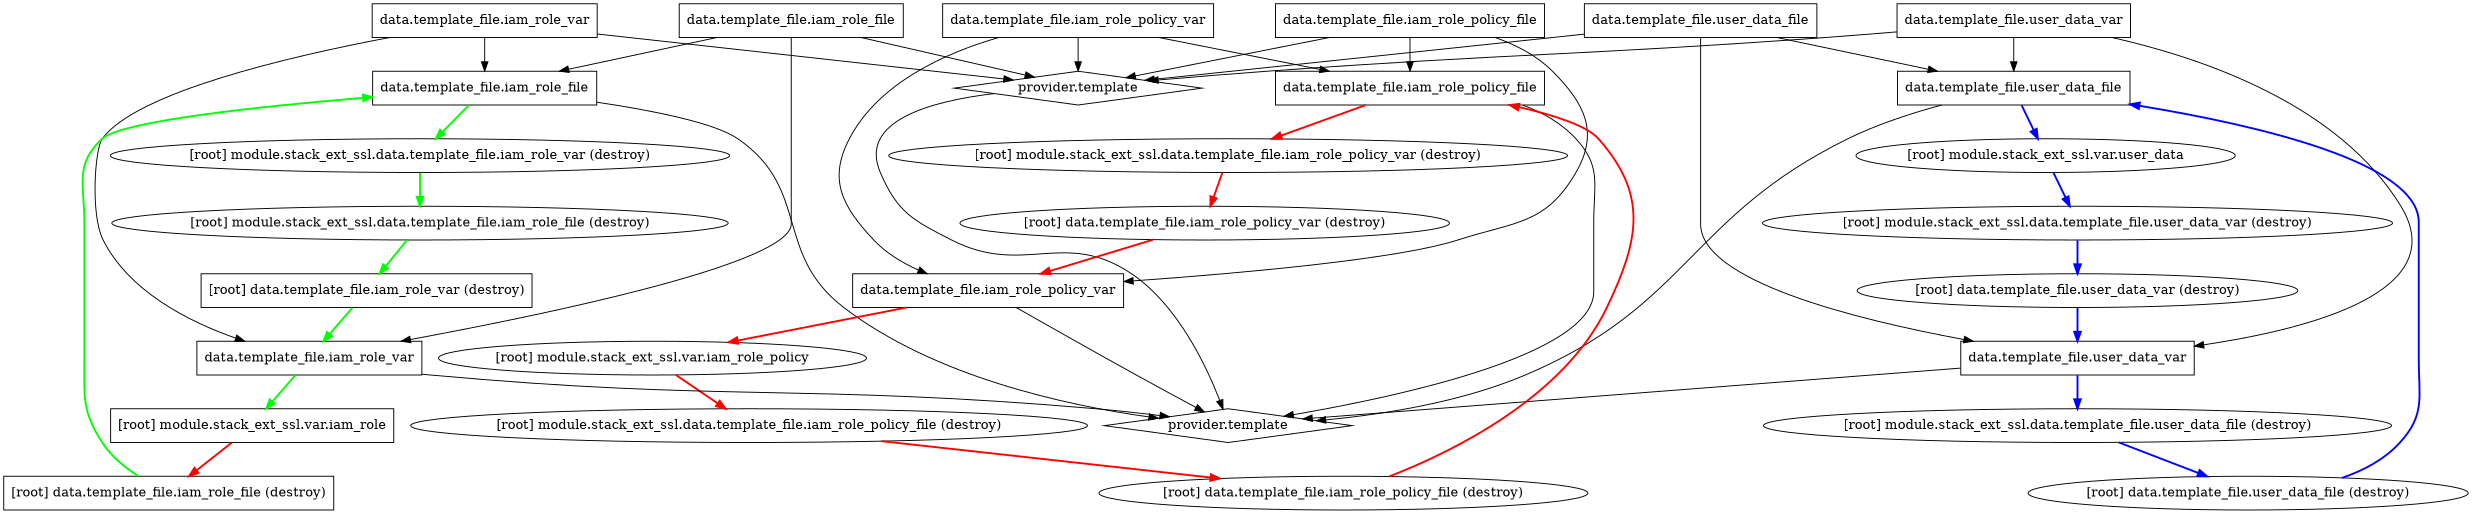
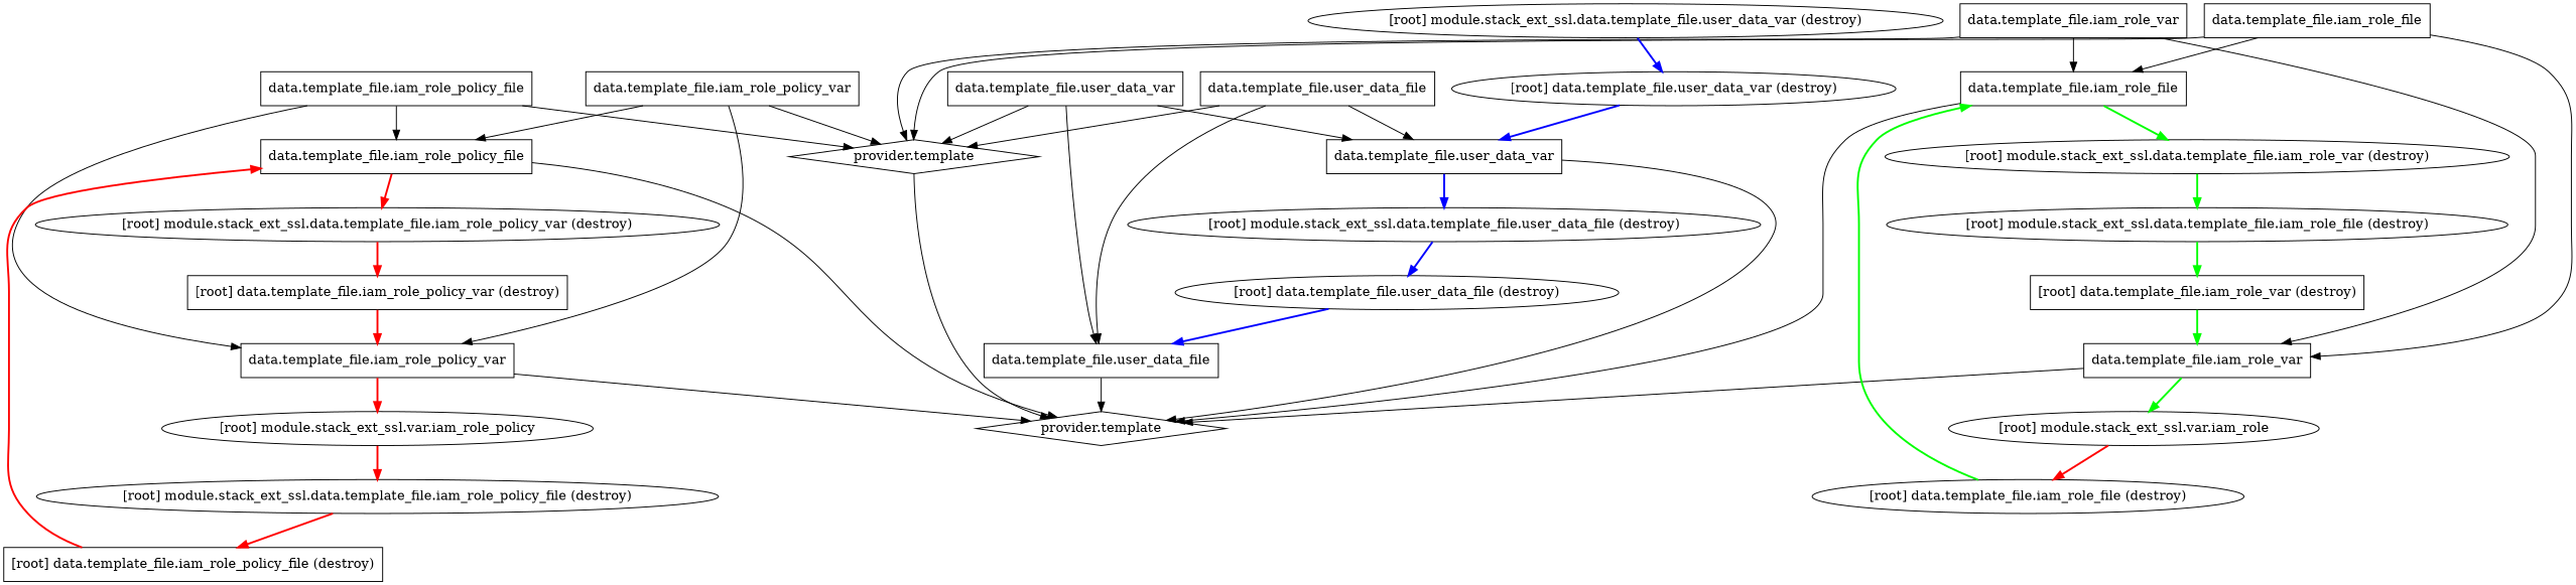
  digraph {
    compound=true
    newrank=true
    n1 [label="data.template_file.iam_role_file" shape=box]
    n2 [label="provider.template" shape=diamond]
    "[root] module.stack_ext_ssl.data.template_file.iam_role_var (destroy)"
    n4 [label="data.template_file.iam_role_policy_file" shape=box]
    "[root] module.stack_ext_ssl.data.template_file.iam_role_policy_var (destroy)"
    n6 [label="data.template_file.iam_role_policy_var" shape=box]
    "[root] module.stack_ext_ssl.var.iam_role_policy"
    n8 [label="data.template_file.iam_role_var" shape=box]
-   "[root] module.stack_ext_ssl.var.iam_role" [shape=box]
+   "[root] module.stack_ext_ssl.var.iam_role"
    n10 [label="data.template_file.user_data_file" shape=box]
-   "[root] module.stack_ext_ssl.var.user_data"
    n12 [label="data.template_file.user_data_var" shape=box]
    "[root] module.stack_ext_ssl.data.template_file.user_data_file (destroy)"
    n14 [label="data.template_file.iam_role_file" shape=box]
    n15 [label="provider.template" shape=diamond]
    n16 [label="data.template_file.iam_role_policy_file" shape=box]
    n17 [label="data.template_file.iam_role_policy_var" shape=box]
    n18 [label="data.template_file.iam_role_var" shape=box]
    n19 [label="data.template_file.user_data_file" shape=box]
    n20 [label="data.template_file.user_data_var" shape=box]
-   "[root] data.template_file.iam_role_file (destroy)" [shape=box]
+   "[root] data.template_file.iam_role_file (destroy)"
    "[root] module.stack_ext_ssl.data.template_file.iam_role_file (destroy)"
-   "[root] data.template_file.iam_role_policy_file (destroy)"
-   "[root] data.template_file.iam_role_policy_var (destroy)"
+   "[root] data.template_file.iam_role_policy_file (destroy)" [shape=box]
+   "[root] data.template_file.iam_role_policy_var (destroy)" [shape=box]
    "[root] module.stack_ext_ssl.data.template_file.iam_role_policy_file (destroy)"
    "[root] data.template_file.iam_role_var (destroy)" [shape=box]
    "[root] data.template_file.user_data_file (destroy)"
    "[root] module.stack_ext_ssl.data.template_file.user_data_var (destroy)"
    "[root] data.template_file.user_data_var (destroy)"
    subgraph sub_1 {
      n1
      n2
      "[root] module.stack_ext_ssl.data.template_file.iam_role_var (destroy)"
      n4
      "[root] module.stack_ext_ssl.data.template_file.iam_role_policy_var (destroy)"
      n6
      "[root] module.stack_ext_ssl.var.iam_role_policy"
      n8
      "[root] module.stack_ext_ssl.var.iam_role"
      n10
-     "[root] module.stack_ext_ssl.var.user_data"
      n12
      "[root] module.stack_ext_ssl.data.template_file.user_data_file (destroy)"
      n14
      n15
      n16
      n17
      n18
      n19
      n20
      "[root] data.template_file.iam_role_file (destroy)"
      "[root] module.stack_ext_ssl.data.template_file.iam_role_file (destroy)"
      "[root] data.template_file.iam_role_policy_file (destroy)"
      "[root] data.template_file.iam_role_policy_var (destroy)"
      "[root] module.stack_ext_ssl.data.template_file.iam_role_policy_file (destroy)"
      "[root] data.template_file.iam_role_var (destroy)"
      "[root] data.template_file.user_data_file (destroy)"
      "[root] module.stack_ext_ssl.data.template_file.user_data_var (destroy)"
      "[root] data.template_file.user_data_var (destroy)"
    }
    n1 -> n2
    n1 -> "[root] module.stack_ext_ssl.data.template_file.iam_role_var (destroy)" [color=green penwidth=2.0]
    "[root] module.stack_ext_ssl.data.template_file.iam_role_var (destroy)" -> "[root] module.stack_ext_ssl.data.template_file.iam_role_file (destroy)" [color=green penwidth=2.0]
    n4 -> n2
    n4 -> "[root] module.stack_ext_ssl.data.template_file.iam_role_policy_var (destroy)" [color=red penwidth=2.0]
    "[root] module.stack_ext_ssl.data.template_file.iam_role_policy_var (destroy)" -> "[root] data.template_file.iam_role_policy_var (destroy)" [color=red penwidth=2.0]
    n6 -> n2
    n6 -> "[root] module.stack_ext_ssl.var.iam_role_policy" [color=red penwidth=2.0]
    "[root] module.stack_ext_ssl.var.iam_role_policy" -> "[root] module.stack_ext_ssl.data.template_file.iam_role_policy_file (destroy)" [color=red penwidth=2.0]
    n8 -> n2
    n8 -> "[root] module.stack_ext_ssl.var.iam_role" [color=green penwidth=2.0]
    "[root] module.stack_ext_ssl.var.iam_role" -> "[root] data.template_file.iam_role_file (destroy)" [color=red penwidth=2.0]
    n10 -> n2
-   n10 -> "[root] module.stack_ext_ssl.var.user_data" [color=blue penwidth=2.0]
-   "[root] module.stack_ext_ssl.var.user_data" -> "[root] module.stack_ext_ssl.data.template_file.user_data_var (destroy)" [color=blue penwidth=2.0]
    n12 -> n2
    n12 -> "[root] module.stack_ext_ssl.data.template_file.user_data_file (destroy)" [color=blue penwidth=2.0]
    "[root] module.stack_ext_ssl.data.template_file.user_data_file (destroy)" -> "[root] data.template_file.user_data_file (destroy)" [color=blue penwidth=2.0]
    n14 -> n1
    n14 -> n8
    n14 -> n15
    n15 -> n2
    n16 -> n4
    n16 -> n6
    n16 -> n15
    n17 -> n4
    n17 -> n6
    n17 -> n15
    n18 -> n1
    n18 -> n8
    n18 -> n15
    n19 -> n10
    n19 -> n12
    n19 -> n15
    n20 -> n10
    n20 -> n12
    n20 -> n15
    "[root] data.template_file.iam_role_file (destroy)" -> n1 [color=green penwidth=2.0]
    "[root] module.stack_ext_ssl.data.template_file.iam_role_file (destroy)" -> "[root] data.template_file.iam_role_var (destroy)" [color=green penwidth=2.0]
    "[root] data.template_file.iam_role_policy_file (destroy)" -> n4 [color=red penwidth=2.0]
    "[root] data.template_file.iam_role_policy_var (destroy)" -> n6 [color=red penwidth=2.0]
    "[root] module.stack_ext_ssl.data.template_file.iam_role_policy_file (destroy)" -> "[root] data.template_file.iam_role_policy_file (destroy)" [color=red penwidth=2.0]
    "[root] data.template_file.iam_role_var (destroy)" -> n8 [color=green penwidth=2.0]
    "[root] data.template_file.user_data_file (destroy)" -> n10 [color=blue penwidth=2.0]
    "[root] module.stack_ext_ssl.data.template_file.user_data_var (destroy)" -> "[root] data.template_file.user_data_var (destroy)" [color=blue penwidth=2.0]
    "[root] data.template_file.user_data_var (destroy)" -> n12 [color=blue penwidth=2.0]
  }
